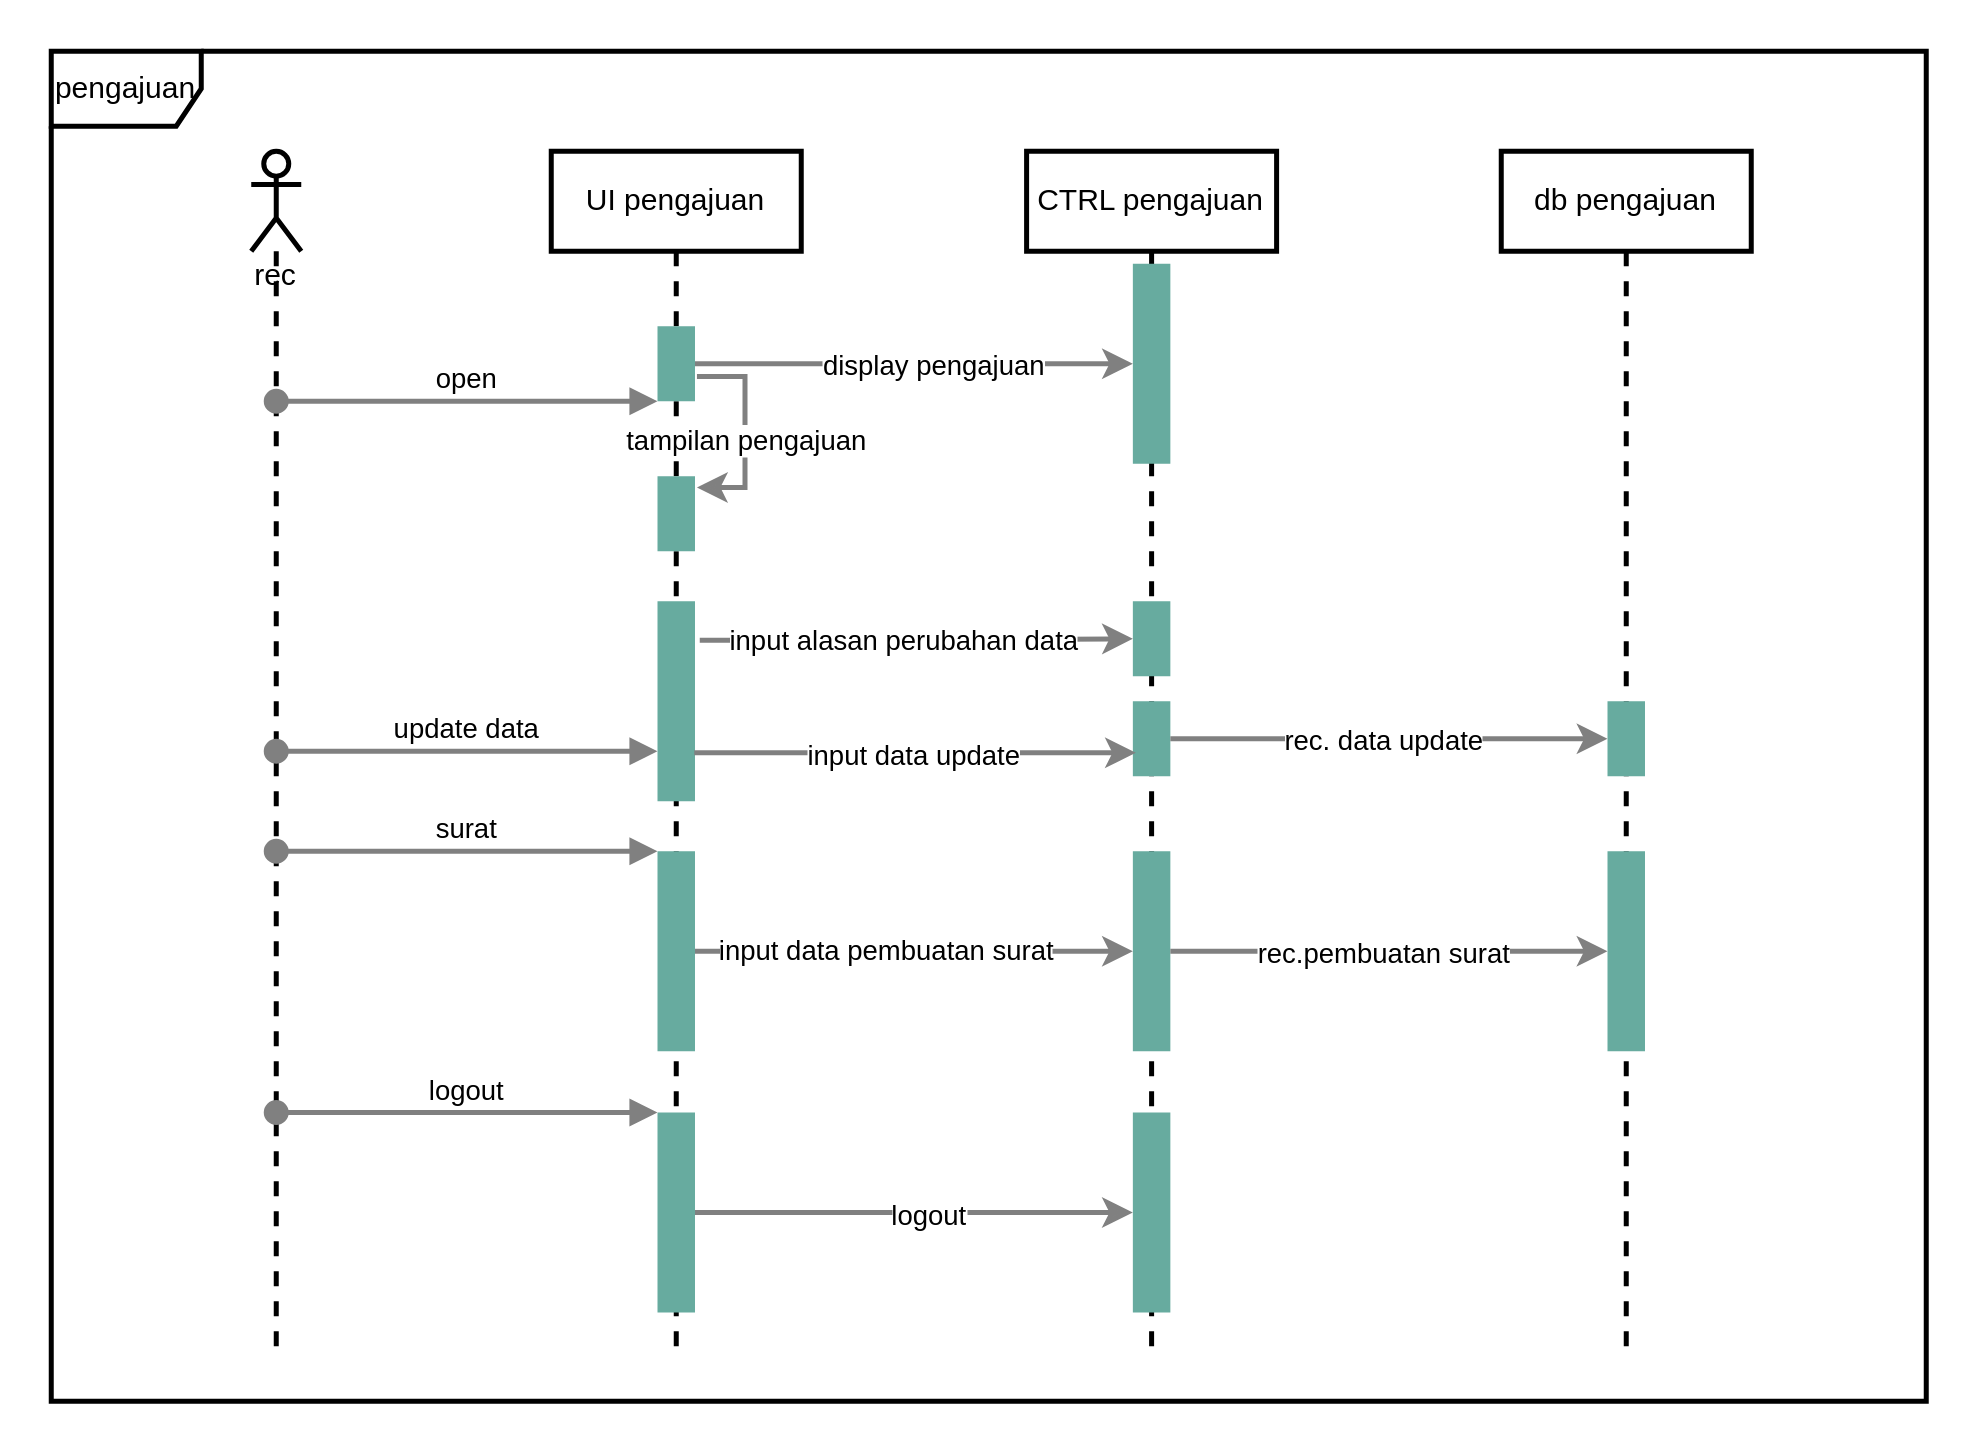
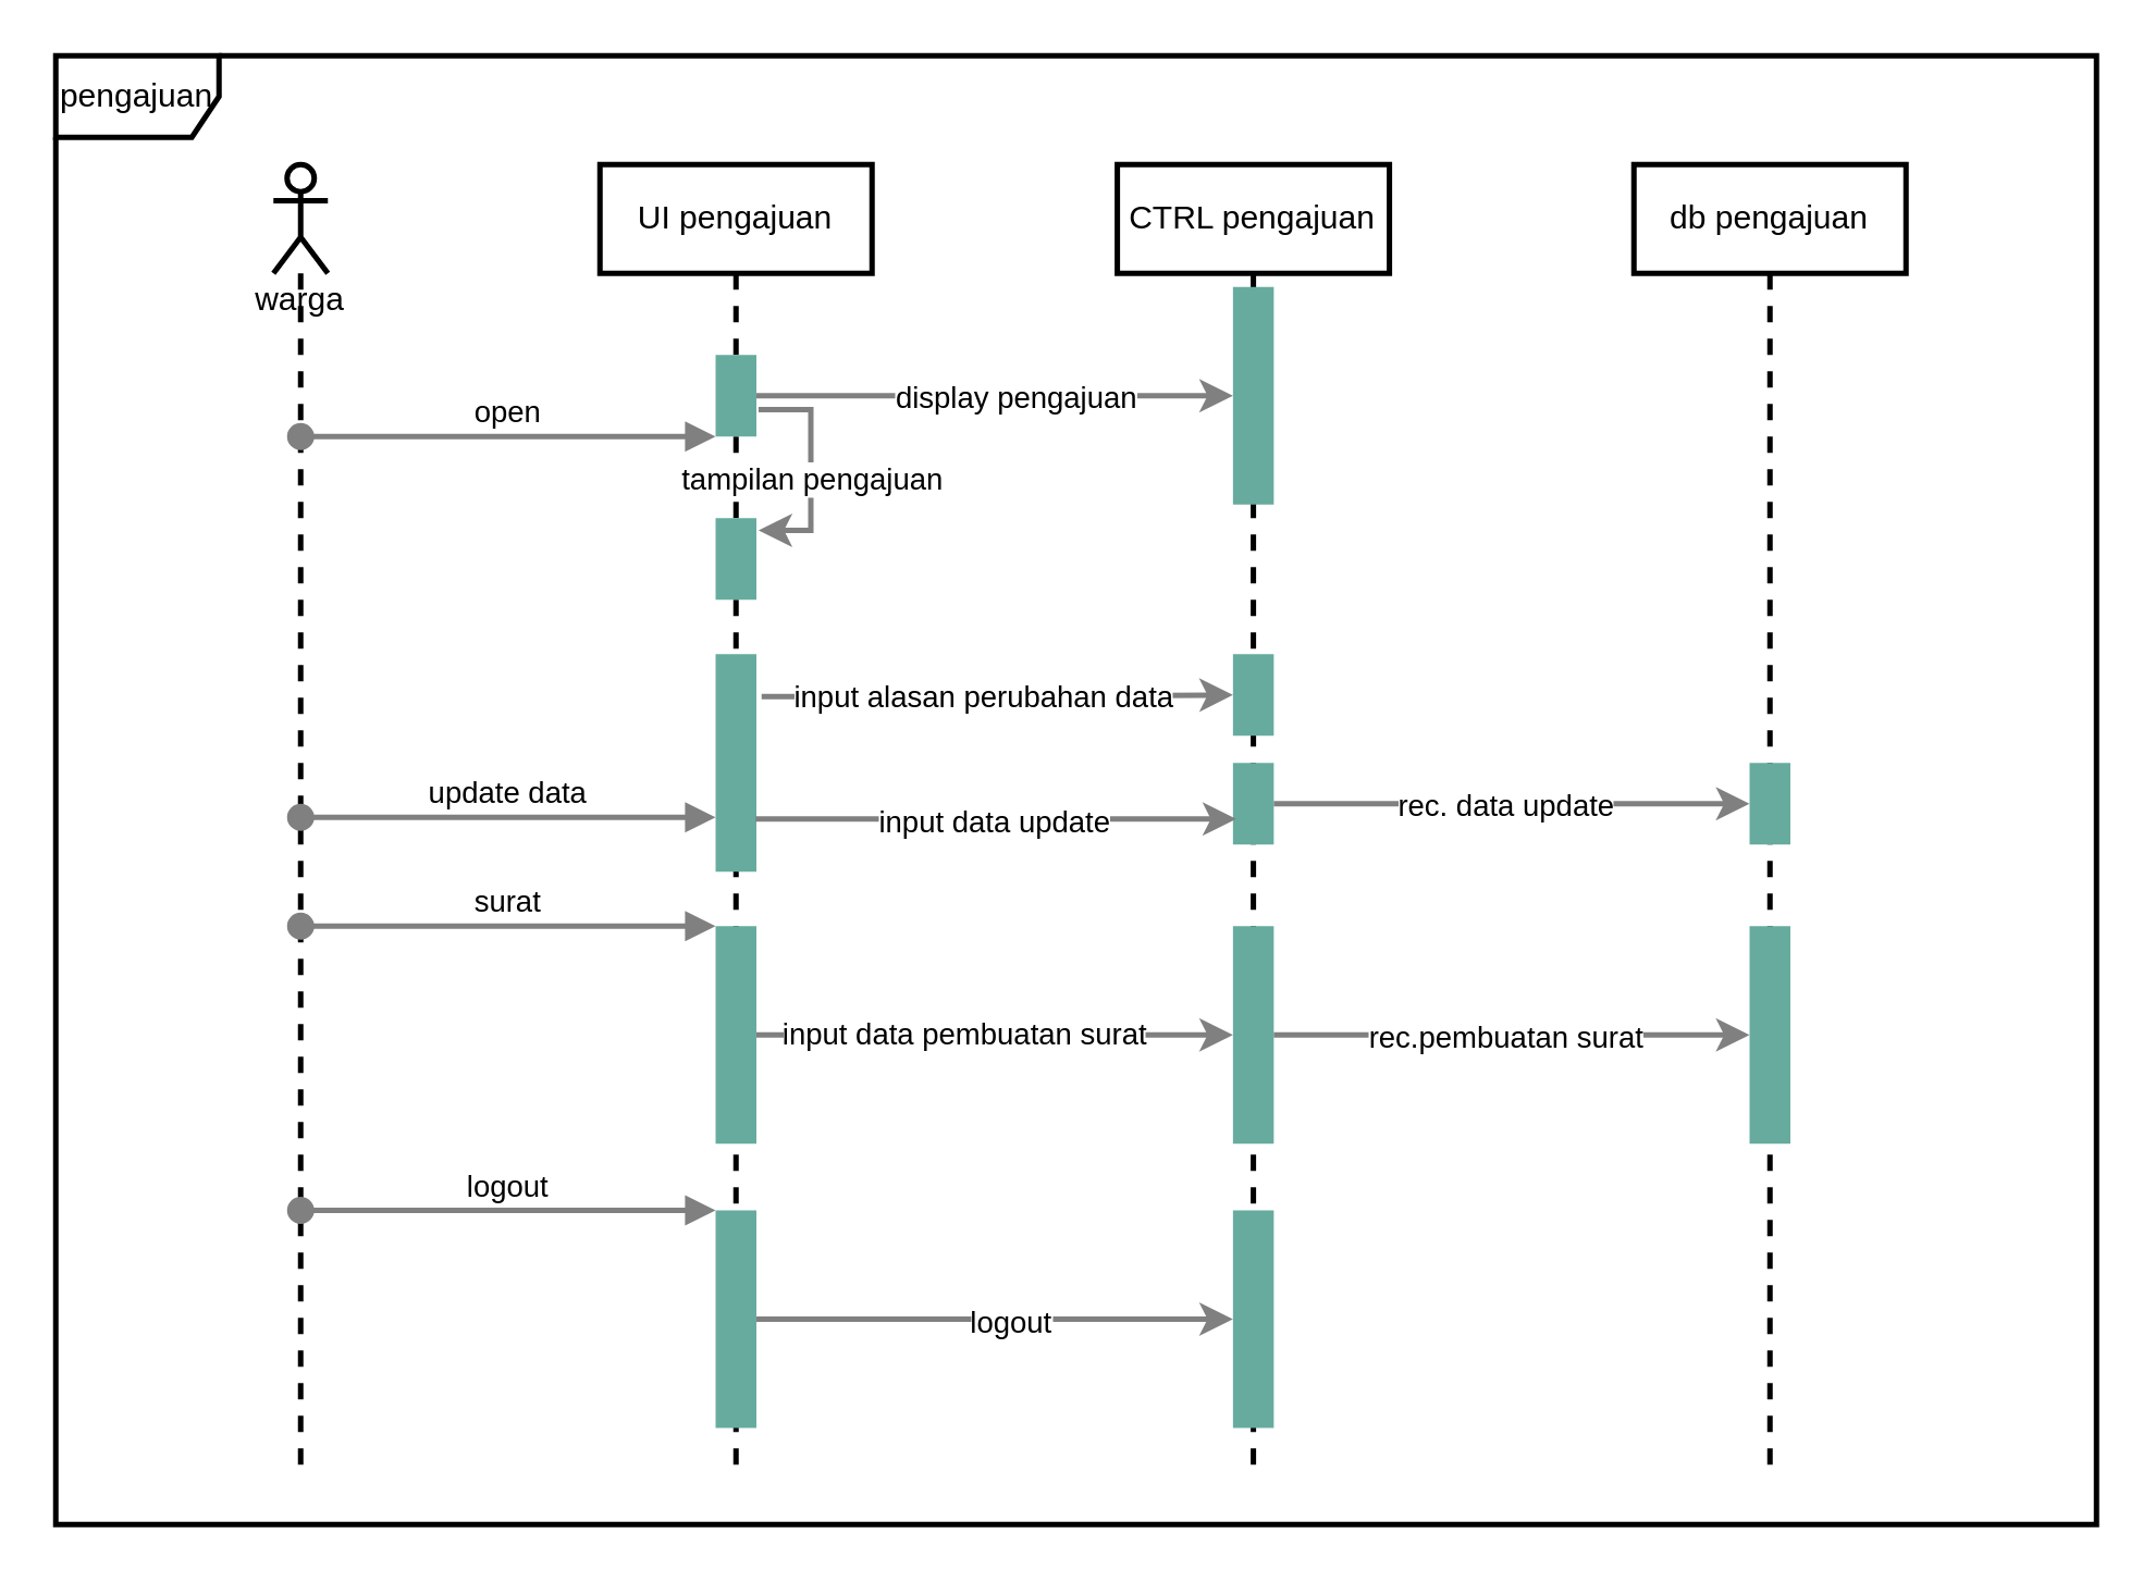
  <mxCell id="0" />
  <mxCell id="1" parent="0" />
  <mxCell id="2" value="pengajuan" style="shape=umlFrame;whiteSpace=wrap;html=1;strokeWidth=2;" vertex="1" parent="1"><mxGeometry x="20" y="20" width="750" height="540" as="geometry" /></mxCell>
- <mxCell id="3" value="rec" style="shape=umlLifeline;participant=umlActor;perimeter=lifelinePerimeter;whiteSpace=wrap;html=1;container=1;collapsible=0;recursiveResize=0;verticalAlign=top;spacingTop=36;outlineConnect=0;size=40;strokeWidth=2;" vertex="1" parent="1"><mxGeometry x="100" y="60" width="20" height="480" as="geometry" /></mxCell>
+ <mxCell id="3" value="warga" style="shape=umlLifeline;participant=umlActor;perimeter=lifelinePerimeter;whiteSpace=wrap;html=1;container=1;collapsible=0;recursiveResize=0;verticalAlign=top;spacingTop=36;outlineConnect=0;size=40;strokeWidth=2;" vertex="1" parent="1"><mxGeometry x="100" y="60" width="20" height="480" as="geometry" /></mxCell>
  <mxCell id="4" value="UI pengajuan" style="shape=umlLifeline;perimeter=lifelinePerimeter;whiteSpace=wrap;html=1;container=1;collapsible=0;recursiveResize=0;outlineConnect=0;strokeWidth=2;" vertex="1" parent="1"><mxGeometry x="220" y="60" width="100" height="480" as="geometry" /></mxCell>
  <mxCell id="5" value="" style="edgeStyle=orthogonalEdgeStyle;rounded=0;orthogonalLoop=1;jettySize=auto;html=1;strokeColor=#808080;strokeWidth=2;exitX=1.052;exitY=0.671;exitDx=0;exitDy=0;exitPerimeter=0;entryX=1.052;entryY=0.149;entryDx=0;entryDy=0;entryPerimeter=0;" edge="1" parent="4" source="7" target="8"><mxGeometry relative="1" as="geometry" /></mxCell>
  <mxCell id="6" value="tampilan pengajuan" style="edgeLabel;html=1;align=center;verticalAlign=middle;resizable=0;points=[];" vertex="1" connectable="0" parent="5"><mxGeometry x="0.095" relative="1" as="geometry"><mxPoint as="offset" /></mxGeometry></mxCell>
  <mxCell id="7" value="" style="html=1;points=[];perimeter=orthogonalPerimeter;strokeWidth=2;strokeColor=none;fillColor=#67AB9F;" vertex="1" parent="4"><mxGeometry x="42.5" y="70" width="15" height="30" as="geometry" /></mxCell>
  <mxCell id="8" value="" style="html=1;points=[];perimeter=orthogonalPerimeter;strokeWidth=2;strokeColor=none;fillColor=#67AB9F;" vertex="1" parent="4"><mxGeometry x="42.5" y="130" width="15" height="30" as="geometry" /></mxCell>
  <mxCell id="9" value="" style="html=1;points=[];perimeter=orthogonalPerimeter;strokeWidth=2;fillColor=#67AB9F;strokeColor=none;" vertex="1" parent="4"><mxGeometry x="42.5" y="180" width="15" height="80" as="geometry" /></mxCell>
  <mxCell id="10" value="" style="html=1;points=[];perimeter=orthogonalPerimeter;strokeWidth=2;fillColor=#67AB9F;strokeColor=none;" vertex="1" parent="4"><mxGeometry x="42.5" y="280" width="15" height="80" as="geometry" /></mxCell>
  <mxCell id="11" value="" style="html=1;points=[];perimeter=orthogonalPerimeter;strokeWidth=2;fillColor=#67AB9F;strokeColor=none;" vertex="1" parent="4"><mxGeometry x="42.5" y="384.5" width="15" height="80" as="geometry" /></mxCell>
  <mxCell id="12" value="CTRL pengajuan" style="shape=umlLifeline;perimeter=lifelinePerimeter;whiteSpace=wrap;html=1;container=1;collapsible=0;recursiveResize=0;outlineConnect=0;strokeWidth=2;" vertex="1" parent="1"><mxGeometry x="410.14" y="60" width="100" height="480" as="geometry" /></mxCell>
  <mxCell id="13" value="" style="html=1;points=[];perimeter=orthogonalPerimeter;strokeWidth=2;fillColor=#67AB9F;strokeColor=none;" vertex="1" parent="12"><mxGeometry x="42.5" y="180" width="15" height="30" as="geometry" /></mxCell>
  <mxCell id="14" value="" style="html=1;points=[];perimeter=orthogonalPerimeter;strokeWidth=2;fillColor=#67AB9F;strokeColor=none;" vertex="1" parent="12"><mxGeometry x="42.5" y="220" width="15" height="30" as="geometry" /></mxCell>
  <mxCell id="15" value="" style="html=1;points=[];perimeter=orthogonalPerimeter;strokeWidth=2;fillColor=#67AB9F;strokeColor=none;" vertex="1" parent="12"><mxGeometry x="42.5" y="280" width="15" height="80" as="geometry" /></mxCell>
  <mxCell id="16" value="" style="html=1;points=[];perimeter=orthogonalPerimeter;strokeWidth=2;fillColor=#67AB9F;strokeColor=none;" vertex="1" parent="12"><mxGeometry x="42.5" y="384.5" width="15" height="80" as="geometry" /></mxCell>
  <mxCell id="17" value="db pengajuan" style="shape=umlLifeline;perimeter=lifelinePerimeter;whiteSpace=wrap;html=1;container=1;collapsible=0;recursiveResize=0;outlineConnect=0;strokeWidth=2;" vertex="1" parent="1"><mxGeometry x="600" y="60" width="100" height="480" as="geometry" /></mxCell>
  <mxCell id="18" value="" style="html=1;points=[];perimeter=orthogonalPerimeter;strokeWidth=2;fillColor=#67AB9F;strokeColor=none;" vertex="1" parent="17"><mxGeometry x="42.5" y="220" width="15" height="30" as="geometry" /></mxCell>
  <mxCell id="19" value="" style="html=1;points=[];perimeter=orthogonalPerimeter;strokeWidth=2;fillColor=#67AB9F;strokeColor=none;" vertex="1" parent="17"><mxGeometry x="42.5" y="280" width="15" height="80" as="geometry" /></mxCell>
  <mxCell id="20" value="open" style="html=1;verticalAlign=bottom;startArrow=oval;endArrow=block;startSize=8;strokeColor=#808080;strokeWidth=2;" edge="1" target="7" parent="1" source="3"><mxGeometry relative="1" as="geometry"><mxPoint x="210" y="130" as="sourcePoint" /></mxGeometry></mxCell>
  <mxCell id="21" value="" style="html=1;points=[];perimeter=orthogonalPerimeter;strokeWidth=2;strokeColor=none;fillColor=#67AB9F;" vertex="1" parent="1"><mxGeometry x="452.64" y="105" width="15" height="80" as="geometry" /></mxCell>
  <mxCell id="22" value="" style="edgeStyle=orthogonalEdgeStyle;rounded=0;orthogonalLoop=1;jettySize=auto;html=1;strokeColor=#808080;strokeWidth=2;" edge="1" parent="1" source="7" target="21"><mxGeometry relative="1" as="geometry" /></mxCell>
  <mxCell id="23" value="display pengajuan" style="edgeLabel;html=1;align=center;verticalAlign=middle;resizable=0;points=[];" vertex="1" connectable="0" parent="22"><mxGeometry x="-0.081" y="1" relative="1" as="geometry"><mxPoint x="14.88" y="1" as="offset" /></mxGeometry></mxCell>
  <mxCell id="24" value="update data" style="html=1;verticalAlign=bottom;startArrow=oval;endArrow=block;startSize=8;strokeColor=#808080;strokeWidth=2;" edge="1" target="9" parent="1" source="3"><mxGeometry relative="1" as="geometry"><mxPoint x="205" y="240" as="sourcePoint" /></mxGeometry></mxCell>
  <mxCell id="25" value="" style="edgeStyle=orthogonalEdgeStyle;rounded=0;orthogonalLoop=1;jettySize=auto;html=1;strokeColor=#808080;strokeWidth=2;exitX=1.127;exitY=0.195;exitDx=0;exitDy=0;exitPerimeter=0;" edge="1" parent="1" source="9" target="13"><mxGeometry relative="1" as="geometry" /></mxCell>
  <mxCell id="26" value="input alasan perubahan data" style="edgeLabel;html=1;align=center;verticalAlign=middle;resizable=0;points=[];" vertex="1" connectable="0" parent="25"><mxGeometry x="-0.245" y="1" relative="1" as="geometry"><mxPoint x="15.36" y="1" as="offset" /></mxGeometry></mxCell>
  <mxCell id="27" value="" style="edgeStyle=orthogonalEdgeStyle;rounded=0;orthogonalLoop=1;jettySize=auto;html=1;strokeColor=#808080;strokeWidth=2;exitX=0.98;exitY=0.757;exitDx=0;exitDy=0;exitPerimeter=0;entryX=0.08;entryY=0.687;entryDx=0;entryDy=0;entryPerimeter=0;" edge="1" parent="1" source="9" target="14"><mxGeometry relative="1" as="geometry" /></mxCell>
  <mxCell id="28" value="input data update" style="edgeLabel;html=1;align=center;verticalAlign=middle;resizable=0;points=[];" vertex="1" connectable="0" parent="27"><mxGeometry x="-0.128" y="-1" relative="1" as="geometry"><mxPoint x="10.56" as="offset" /></mxGeometry></mxCell>
  <mxCell id="29" value="" style="edgeStyle=orthogonalEdgeStyle;rounded=0;orthogonalLoop=1;jettySize=auto;html=1;strokeColor=#808080;strokeWidth=2;" edge="1" parent="1" source="14" target="18"><mxGeometry relative="1" as="geometry" /></mxCell>
  <mxCell id="30" value="rec. data update" style="edgeLabel;html=1;align=center;verticalAlign=middle;resizable=0;points=[];" vertex="1" connectable="0" parent="29"><mxGeometry x="0.176" relative="1" as="geometry"><mxPoint x="-18.64" as="offset" /></mxGeometry></mxCell>
  <mxCell id="31" value="surat" style="html=1;verticalAlign=bottom;startArrow=oval;endArrow=block;startSize=8;strokeColor=#808080;strokeWidth=2;" edge="1" target="10" parent="1" source="3"><mxGeometry relative="1" as="geometry"><mxPoint x="205" y="340" as="sourcePoint" /></mxGeometry></mxCell>
  <mxCell id="32" value="" style="edgeStyle=orthogonalEdgeStyle;rounded=0;orthogonalLoop=1;jettySize=auto;html=1;strokeColor=#808080;strokeWidth=2;" edge="1" parent="1" source="10" target="15"><mxGeometry relative="1" as="geometry" /></mxCell>
  <mxCell id="33" value="input data pembuatan surat" style="edgeLabel;html=1;align=center;verticalAlign=middle;resizable=0;points=[];" vertex="1" connectable="0" parent="32"><mxGeometry x="-0.133" y="1" relative="1" as="geometry"><mxPoint as="offset" /></mxGeometry></mxCell>
  <mxCell id="34" value="" style="edgeStyle=orthogonalEdgeStyle;rounded=0;orthogonalLoop=1;jettySize=auto;html=1;strokeColor=#808080;strokeWidth=2;" edge="1" parent="1" source="15" target="19"><mxGeometry relative="1" as="geometry" /></mxCell>
  <mxCell id="35" value="rec.pembuatan surat" style="edgeLabel;html=1;align=center;verticalAlign=middle;resizable=0;points=[];" vertex="1" connectable="0" parent="34"><mxGeometry x="0.151" y="1" relative="1" as="geometry"><mxPoint x="-16.64" y="1" as="offset" /></mxGeometry></mxCell>
  <mxCell id="36" value="" style="edgeStyle=orthogonalEdgeStyle;rounded=0;orthogonalLoop=1;jettySize=auto;html=1;strokeColor=#808080;strokeWidth=2;" edge="1" parent="1" source="11" target="16"><mxGeometry relative="1" as="geometry" /></mxCell>
  <mxCell id="37" value="logout" style="edgeLabel;html=1;align=center;verticalAlign=middle;resizable=0;points=[];" vertex="1" connectable="0" parent="36"><mxGeometry x="-0.117" y="2" relative="1" as="geometry"><mxPoint x="15.5" y="2.5" as="offset" /></mxGeometry></mxCell>
  <mxCell id="38" value="logout" style="html=1;verticalAlign=bottom;startArrow=oval;endArrow=block;startSize=8;strokeColor=#808080;strokeWidth=2;" edge="1" target="11" parent="1" source="3"><mxGeometry relative="1" as="geometry"><mxPoint x="160" y="444.5" as="sourcePoint" /></mxGeometry></mxCell>
